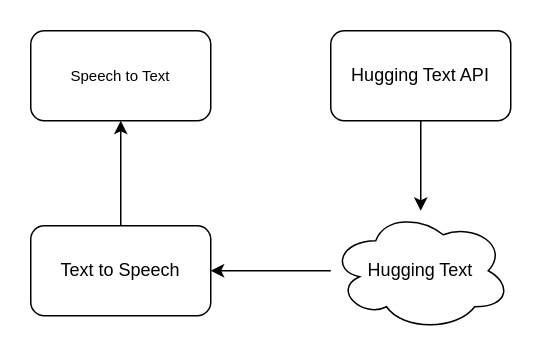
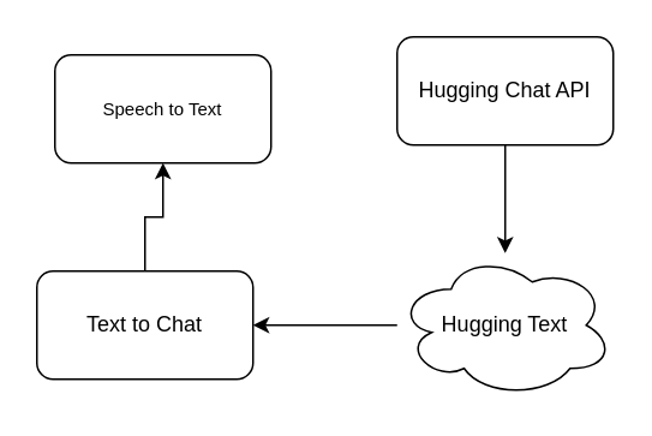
  <mxCell id="0" />
  <mxCell id="1" parent="0" />
- <mxCell id="2" value="&lt;font size=&quot;1&quot;&gt;Speech to Text&lt;/font&gt;" style="rounded=1;whiteSpace=wrap;html=1;" vertex="1" parent="1"><mxGeometry x="20" y="20" width="120" height="60" as="geometry" /></mxCell>
+ <mxCell id="2" value="&lt;font size=&quot;1&quot;&gt;Speech to Text&lt;/font&gt;" style="rounded=1;whiteSpace=wrap;html=1;" vertex="1" parent="1"><mxGeometry x="30" y="30" width="120" height="60" as="geometry" /></mxCell>
  <mxCell id="3" value="" style="edgeStyle=orthogonalEdgeStyle;rounded=0;orthogonalLoop=1;jettySize=auto;html=1;" edge="1" parent="1" source="4" target="6"><mxGeometry relative="1" as="geometry" /></mxCell>
- <mxCell id="4" value="Hugging Text API" style="whiteSpace=wrap;html=1;rounded=1;" vertex="1" parent="1"><mxGeometry x="220" y="20" width="120" height="60" as="geometry" /></mxCell>
+ <mxCell id="4" value="Hugging Chat API" style="whiteSpace=wrap;html=1;rounded=1;" vertex="1" parent="1"><mxGeometry x="220" y="20" width="120" height="60" as="geometry" /></mxCell>
  <mxCell id="5" value="" style="edgeStyle=orthogonalEdgeStyle;rounded=0;orthogonalLoop=1;jettySize=auto;html=1;" edge="1" parent="1" source="6" target="8"><mxGeometry relative="1" as="geometry" /></mxCell>
  <mxCell id="6" value="Hugging Text" style="ellipse;shape=cloud;whiteSpace=wrap;html=1;rounded=1;" vertex="1" parent="1"><mxGeometry x="220" y="140" width="120" height="80" as="geometry" /></mxCell>
  <mxCell id="7" value="" style="edgeStyle=orthogonalEdgeStyle;rounded=0;orthogonalLoop=1;jettySize=auto;html=1;" edge="1" parent="1" source="8" target="2"><mxGeometry relative="1" as="geometry" /></mxCell>
- <mxCell id="8" value="Text to Speech" style="whiteSpace=wrap;html=1;rounded=1;" vertex="1" parent="1"><mxGeometry x="20" y="150" width="120" height="60" as="geometry" /></mxCell>
+ <mxCell id="8" value="Text to Chat" style="whiteSpace=wrap;html=1;rounded=1;" vertex="1" parent="1"><mxGeometry x="20" y="150" width="120" height="60" as="geometry" /></mxCell>
